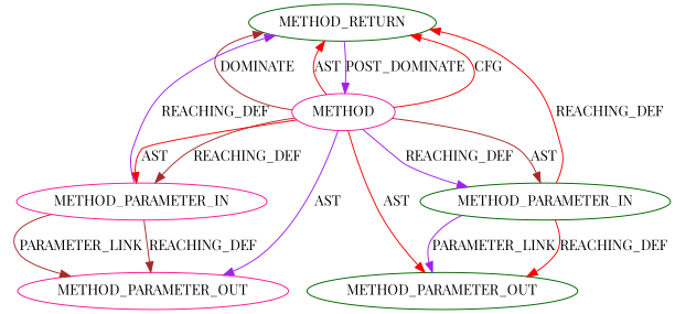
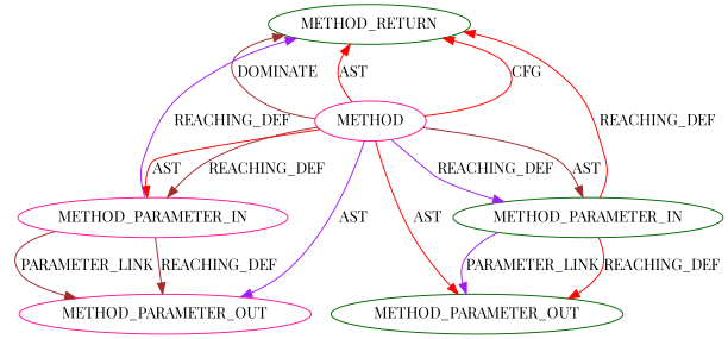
  digraph {
    fontname="Playfair Display"
    node [CODE=p2 EVALUATION_STRATEGY=BY_VALUE ORDER=2 TYPE_FULL_NAME=ANY color=darkgreen fontname="Playfair Display" NAME=p2 IS_VARIADIC=false]
    edge [color=red fontname="Playfair Display"]
    n1 [CODE=RET label=METHOD_RETURN NAME="" IS_VARIADIC=""]
    n2 [AST_PARENT_FULL_NAME="<global>" AST_PARENT_TYPE=NAMESPACE_BLOCK CODE="<empty>" FILENAME="<empty>" FULL_NAME="<operator>.lessThan" IS_EXTERNAL=true NAME="<operator>.lessThan" ORDER=0 color=deeppink label=METHOD EVALUATION_STRATEGY="" TYPE_FULL_NAME="" IS_VARIADIC=""]
    n3 [INDEX=2 label=METHOD_PARAMETER_OUT]
    n4 [CODE=p1 INDEX=1 NAME=p1 ORDER=1 color=deeppink label=METHOD_PARAMETER_OUT]
    n5 [INDEX=2 label=METHOD_PARAMETER_IN]
    n6 [CODE=p1 INDEX=1 NAME=p1 ORDER=1 color=deeppink label=METHOD_PARAMETER_IN]
-   n1 -> n2 [color=purple label=POST_DOMINATE]
    n2 -> n1 [label=CFG]
    n2 -> n1 [color=brown label=DOMINATE]
    n2 -> n1 [label=AST]
    n2 -> n3 [label=AST]
    n2 -> n4 [color=purple label=AST]
    n2 -> n5 [color=brown label=AST]
    n2 -> n5 [color=purple label=REACHING_DEF]
    n2 -> n6 [color=brown label=REACHING_DEF]
    n2 -> n6 [label=AST]
    n5 -> n1 [VARIABLE=p2 label=REACHING_DEF]
    n5 -> n3 [color=purple label=PARAMETER_LINK]
    n5 -> n3 [VARIABLE=p2 label=REACHING_DEF]
    n6 -> n1 [VARIABLE=p1 color=purple label=REACHING_DEF]
    n6 -> n4 [VARIABLE=p1 color=brown label=REACHING_DEF]
    n6 -> n4 [color=brown label=PARAMETER_LINK]
  }
